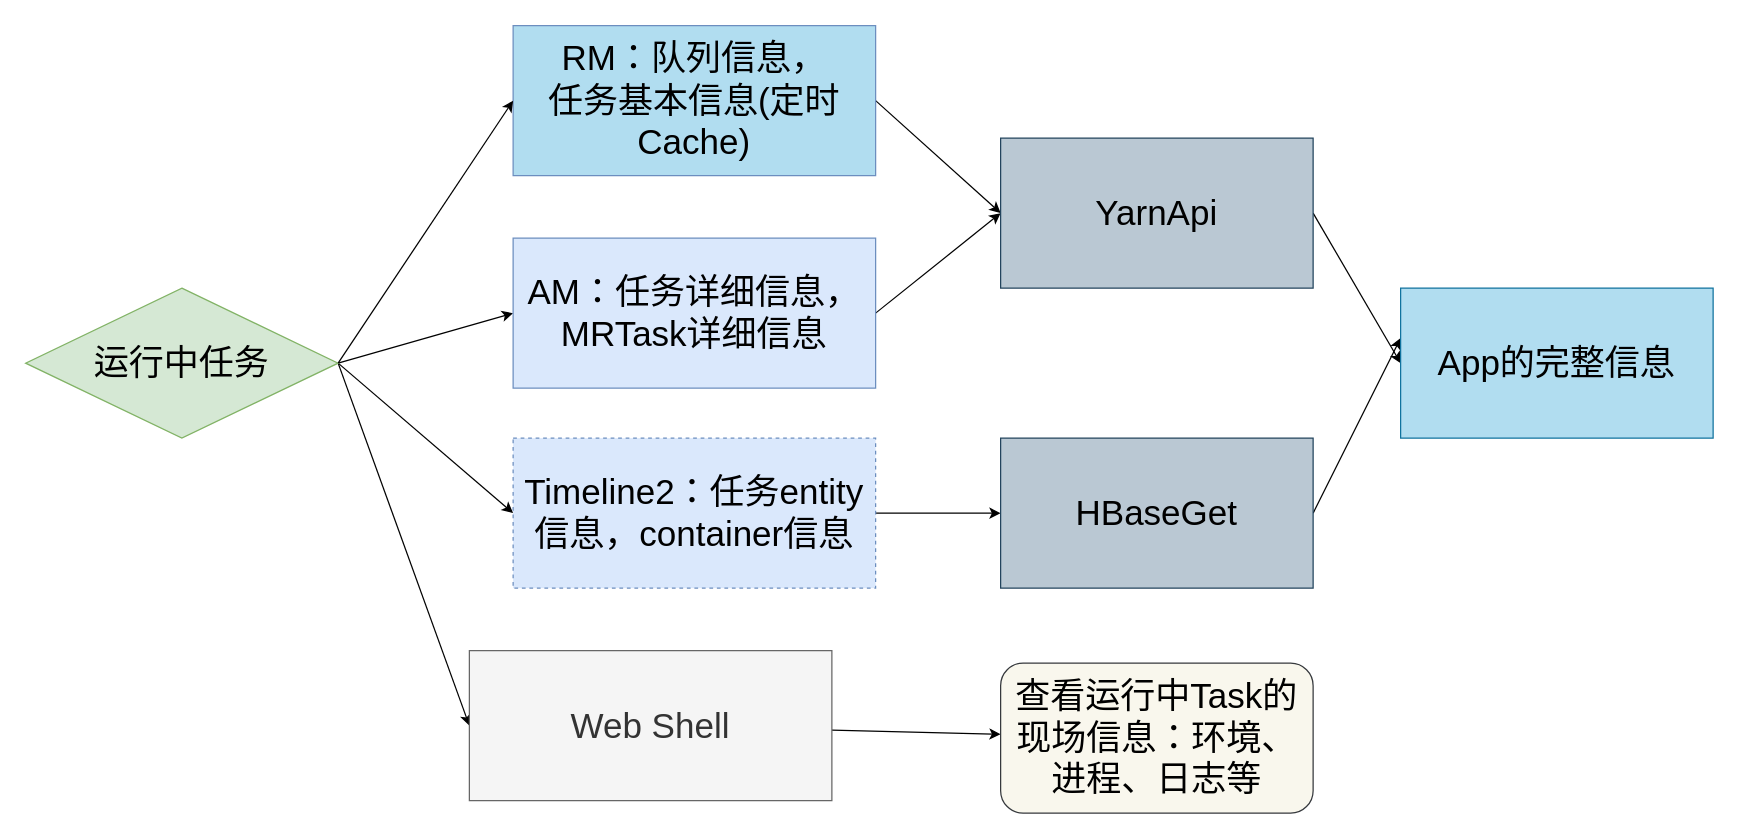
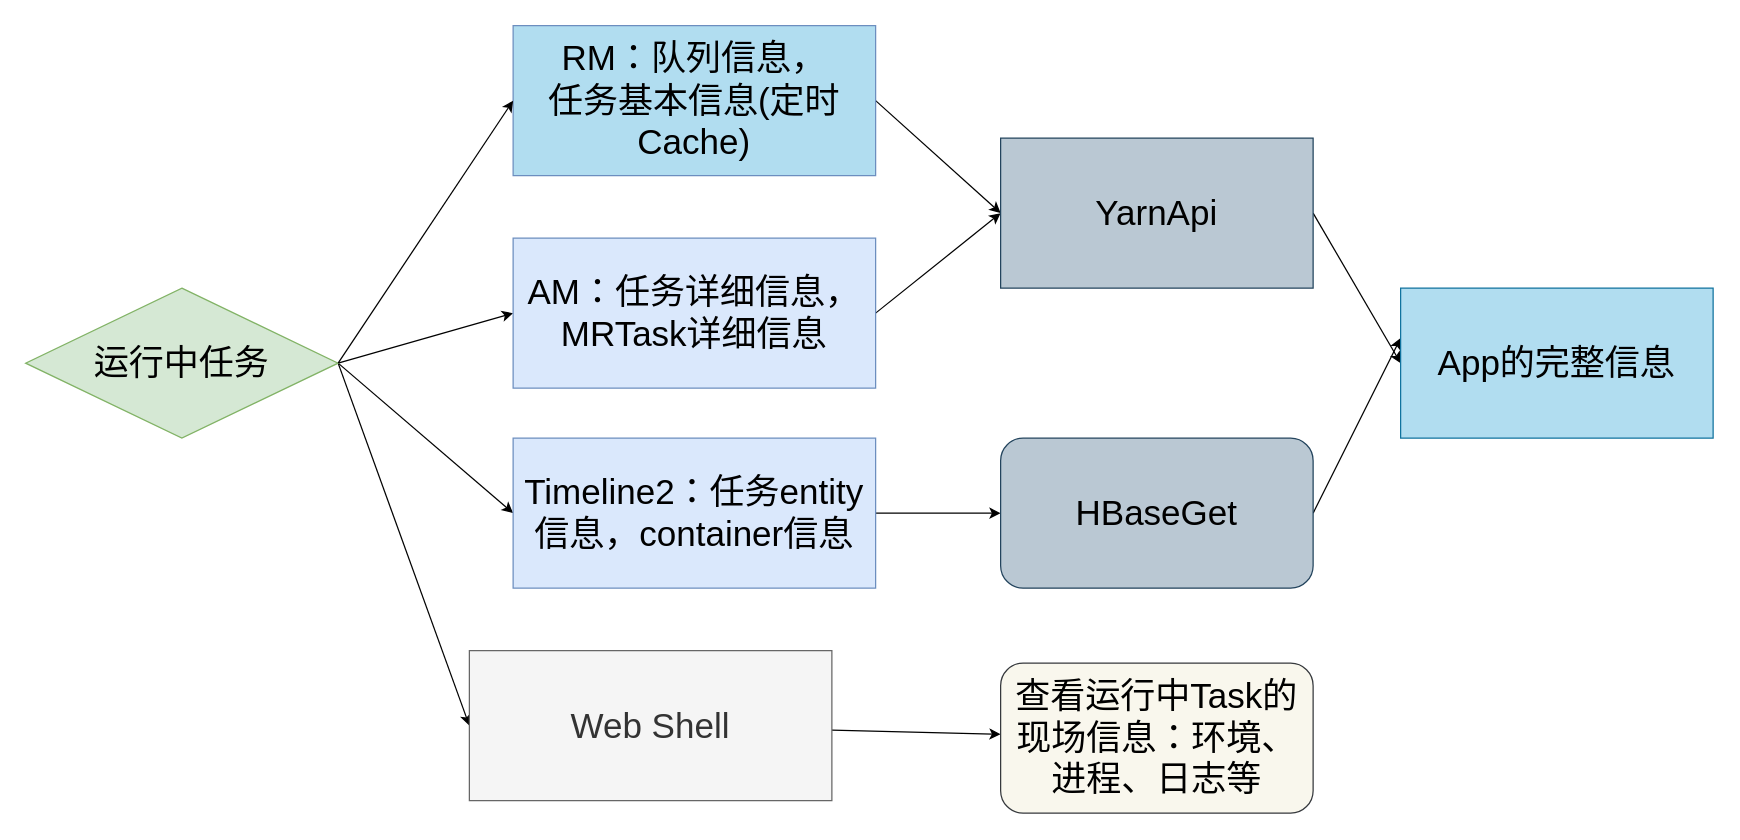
  <mxCell id="0" style=";html=1;" />
  <mxCell id="1" style=";html=1;" parent="0" />
  <mxCell id="2" style="rounded=1;orthogonalLoop=1;jettySize=auto;html=1;exitX=1;exitY=0.5;exitDx=0;exitDy=0;entryX=0;entryY=0.5;entryDx=0;entryDy=0;fontSize=28;" edge="1" parent="1" source="5" target="9"><mxGeometry relative="1" as="geometry" /></mxCell>
  <mxCell id="3" style="edgeStyle=none;rounded=1;orthogonalLoop=1;jettySize=auto;html=1;exitX=1;exitY=0.5;exitDx=0;exitDy=0;entryX=0;entryY=0.5;entryDx=0;entryDy=0;fontSize=28;" edge="1" parent="1" source="5" target="11"><mxGeometry relative="1" as="geometry" /></mxCell>
  <mxCell id="4" style="edgeStyle=none;rounded=1;orthogonalLoop=1;jettySize=auto;html=1;exitX=1;exitY=0.5;exitDx=0;exitDy=0;entryX=0;entryY=0.5;entryDx=0;entryDy=0;fontSize=28;" edge="1" parent="1" source="5" target="13"><mxGeometry relative="1" as="geometry" /></mxCell>
  <mxCell id="5" value="运行中任务" style="rhombus;whiteSpace=wrap;html=1;fontSize=28;fillColor=#d5e8d4;strokeColor=#82b366;" vertex="1" parent="1"><mxGeometry x="20" y="230" width="250" height="120" as="geometry" /></mxCell>
  <mxCell id="6" style="edgeStyle=none;rounded=1;orthogonalLoop=1;jettySize=auto;html=1;exitX=1;exitY=0.5;exitDx=0;exitDy=0;entryX=0;entryY=0.5;entryDx=0;entryDy=0;fontSize=28;" edge="1" parent="1" source="7" target="16"><mxGeometry relative="1" as="geometry" /></mxCell>
  <mxCell id="7" value="RM：队列信息，&lt;br style=&quot;font-size: 28px&quot;&gt;任务基本信息(定时Cache)" style="rounded=0;whiteSpace=wrap;html=1;fontSize=28;fillColor=#b1ddf0;strokeColor=#6c8ebf;align=center;" vertex="1" parent="1"><mxGeometry x="410" y="20" width="290" height="120" as="geometry" /></mxCell>
  <mxCell id="8" style="edgeStyle=none;rounded=1;orthogonalLoop=1;jettySize=auto;html=1;exitX=1;exitY=0.5;exitDx=0;exitDy=0;fontSize=28;" edge="1" parent="1" source="9"><mxGeometry relative="1" as="geometry"><mxPoint x="800" y="170" as="targetPoint" /></mxGeometry></mxCell>
  <mxCell id="9" value="AM：任务详细信息，MRTask详细信息" style="rounded=0;whiteSpace=wrap;html=1;fontSize=28;fillColor=#dae8fc;strokeColor=#6c8ebf;" vertex="1" parent="1"><mxGeometry x="410" y="190" width="290" height="120" as="geometry" /></mxCell>
  <mxCell id="10" style="edgeStyle=none;rounded=1;orthogonalLoop=1;jettySize=auto;html=1;exitX=1;exitY=0.5;exitDx=0;exitDy=0;entryX=0;entryY=0.5;entryDx=0;entryDy=0;fontSize=28;" edge="1" parent="1" source="11" target="18"><mxGeometry relative="1" as="geometry" /></mxCell>
- <mxCell id="11" value="Timeline2：任务entity信息，container信息" style="rounded=0;whiteSpace=wrap;html=1;fontSize=28;fillColor=#dae8fc;strokeColor=#6c8ebf;dashed=1;" vertex="1" parent="1"><mxGeometry x="410" y="350" width="290" height="120" as="geometry" /></mxCell>
+ <mxCell id="11" value="Timeline2：任务entity信息，container信息" style="rounded=0;whiteSpace=wrap;html=1;fontSize=28;fillColor=#dae8fc;strokeColor=#6c8ebf;" vertex="1" parent="1"><mxGeometry x="410" y="350" width="290" height="120" as="geometry" /></mxCell>
  <mxCell id="12" value="" style="edgeStyle=none;rounded=1;orthogonalLoop=1;jettySize=auto;html=1;fontSize=28;" edge="1" parent="1" source="13" target="20"><mxGeometry relative="1" as="geometry" /></mxCell>
  <mxCell id="13" value="Web Shell" style="rounded=0;whiteSpace=wrap;html=1;fontSize=28;fillColor=#f5f5f5;strokeColor=#666666;fontColor=#333333;" vertex="1" parent="1"><mxGeometry x="375" y="520" width="290" height="120" as="geometry" /></mxCell>
  <mxCell id="14" value="" style="endArrow=classic;html=1;entryX=0;entryY=0.5;entryDx=0;entryDy=0;exitX=1;exitY=0.5;exitDx=0;exitDy=0;fontSize=28;" edge="1" parent="1" source="5" target="7"><mxGeometry width="50" height="50" relative="1" as="geometry"><mxPoint x="630" y="240" as="sourcePoint" /><mxPoint x="680" y="190" as="targetPoint" /></mxGeometry></mxCell>
  <mxCell id="15" style="edgeStyle=none;rounded=1;orthogonalLoop=1;jettySize=auto;html=1;exitX=1;exitY=0.5;exitDx=0;exitDy=0;entryX=0;entryY=0.5;entryDx=0;entryDy=0;fontSize=28;" edge="1" parent="1" source="16" target="19"><mxGeometry relative="1" as="geometry" /></mxCell>
  <mxCell id="16" value="YarnApi" style="rounded=0;whiteSpace=wrap;html=1;fontSize=28;fillColor=#bac8d3;strokeColor=#23445d;" vertex="1" parent="1"><mxGeometry x="800" y="110" width="250" height="120" as="geometry" /></mxCell>
  <mxCell id="17" style="edgeStyle=none;rounded=1;orthogonalLoop=1;jettySize=auto;html=1;exitX=1;exitY=0.5;exitDx=0;exitDy=0;fontSize=28;" edge="1" parent="1" source="18"><mxGeometry relative="1" as="geometry"><mxPoint x="1120" y="270" as="targetPoint" /></mxGeometry></mxCell>
- <mxCell id="18" value="HBaseGet" style="rounded=0;whiteSpace=wrap;html=1;fontSize=28;fillColor=#bac8d3;strokeColor=#23445d;" vertex="1" parent="1"><mxGeometry x="800" y="350" width="250" height="120" as="geometry" /></mxCell>
+ <mxCell id="18" value="HBaseGet" style="whiteSpace=wrap;html=1;fontSize=28;fillColor=#bac8d3;strokeColor=#23445d;rounded=1;" vertex="1" parent="1"><mxGeometry x="800" y="350" width="250" height="120" as="geometry" /></mxCell>
  <mxCell id="19" value="App的完整信息&lt;br&gt;" style="rounded=0;whiteSpace=wrap;html=1;fontSize=28;fillColor=#b1ddf0;strokeColor=#10739e;" vertex="1" parent="1"><mxGeometry x="1120" y="230" width="250" height="120" as="geometry" /></mxCell>
  <mxCell id="20" value="查看运行中Task的现场信息：环境、进程、日志等" style="whiteSpace=wrap;html=1;fontSize=28;fillColor=#f9f7ed;strokeColor=#36393d;rounded=1;" vertex="1" parent="1"><mxGeometry x="800" y="530" width="250" height="120" as="geometry" /></mxCell>
